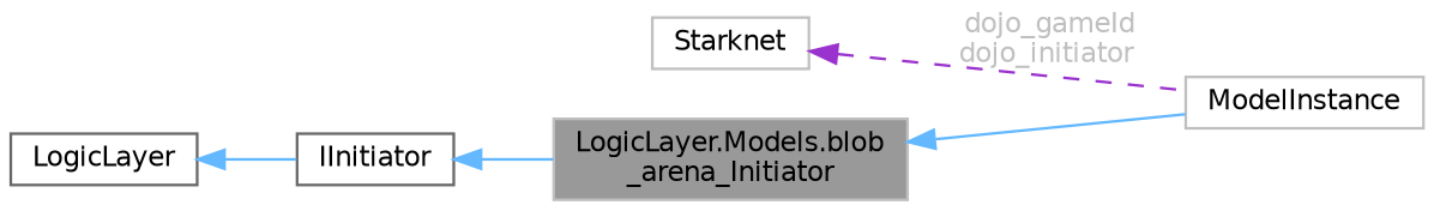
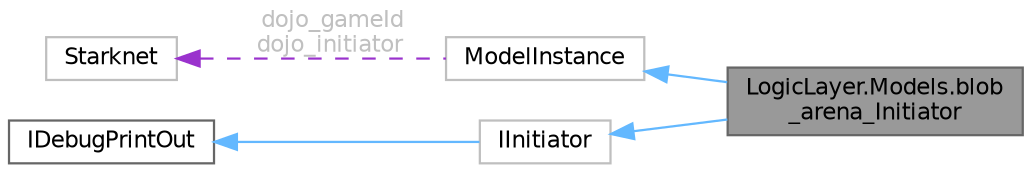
  digraph {
    fontname="DejaVu Sans"
    rankdir=LR
    node [color=grey75 fillcolor=white fontname="DejaVu Sans" fontsize=10 shape=box style=filled]
    edge [color=steelblue1 dir=back fontname="DejaVu Sans" fontsize=10 labelfontname=Helvetica labelfontsize=10 style=solid]
-   n1 [fillcolor=grey60 fontcolor=black height=0.2 label="LogicLayer.Models.blob\l_arena_Initiator" width=0.4]
+   n1 [color=gray40 fillcolor=grey60 fontcolor=black height=0.2 label="LogicLayer.Models.blob\l_arena_Initiator" width=0.4]
    n2 [height=0.2 label=ModelInstance width=0.4]
-   n3 [color=gray40 height=0.2 label=IInitiator width=0.4]
-   n4 [color=gray40 height=0.2 label=LogicLayer width=0.4]
+   n3 [height=0.2 label=IInitiator width=0.4]
+   n4 [color=gray40 height=0.2 label=IDebugPrintOut width=0.4]
    n5 [height=0.2 label=Starknet width=0.4]
-   n1 -> n2
+   n2 -> n1
    n3 -> n1
    n4 -> n3
    n5 -> n2 [color=darkorchid3 fontcolor=grey label=" dojo_gameId\ndojo_initiator" style=dashed]
  }
